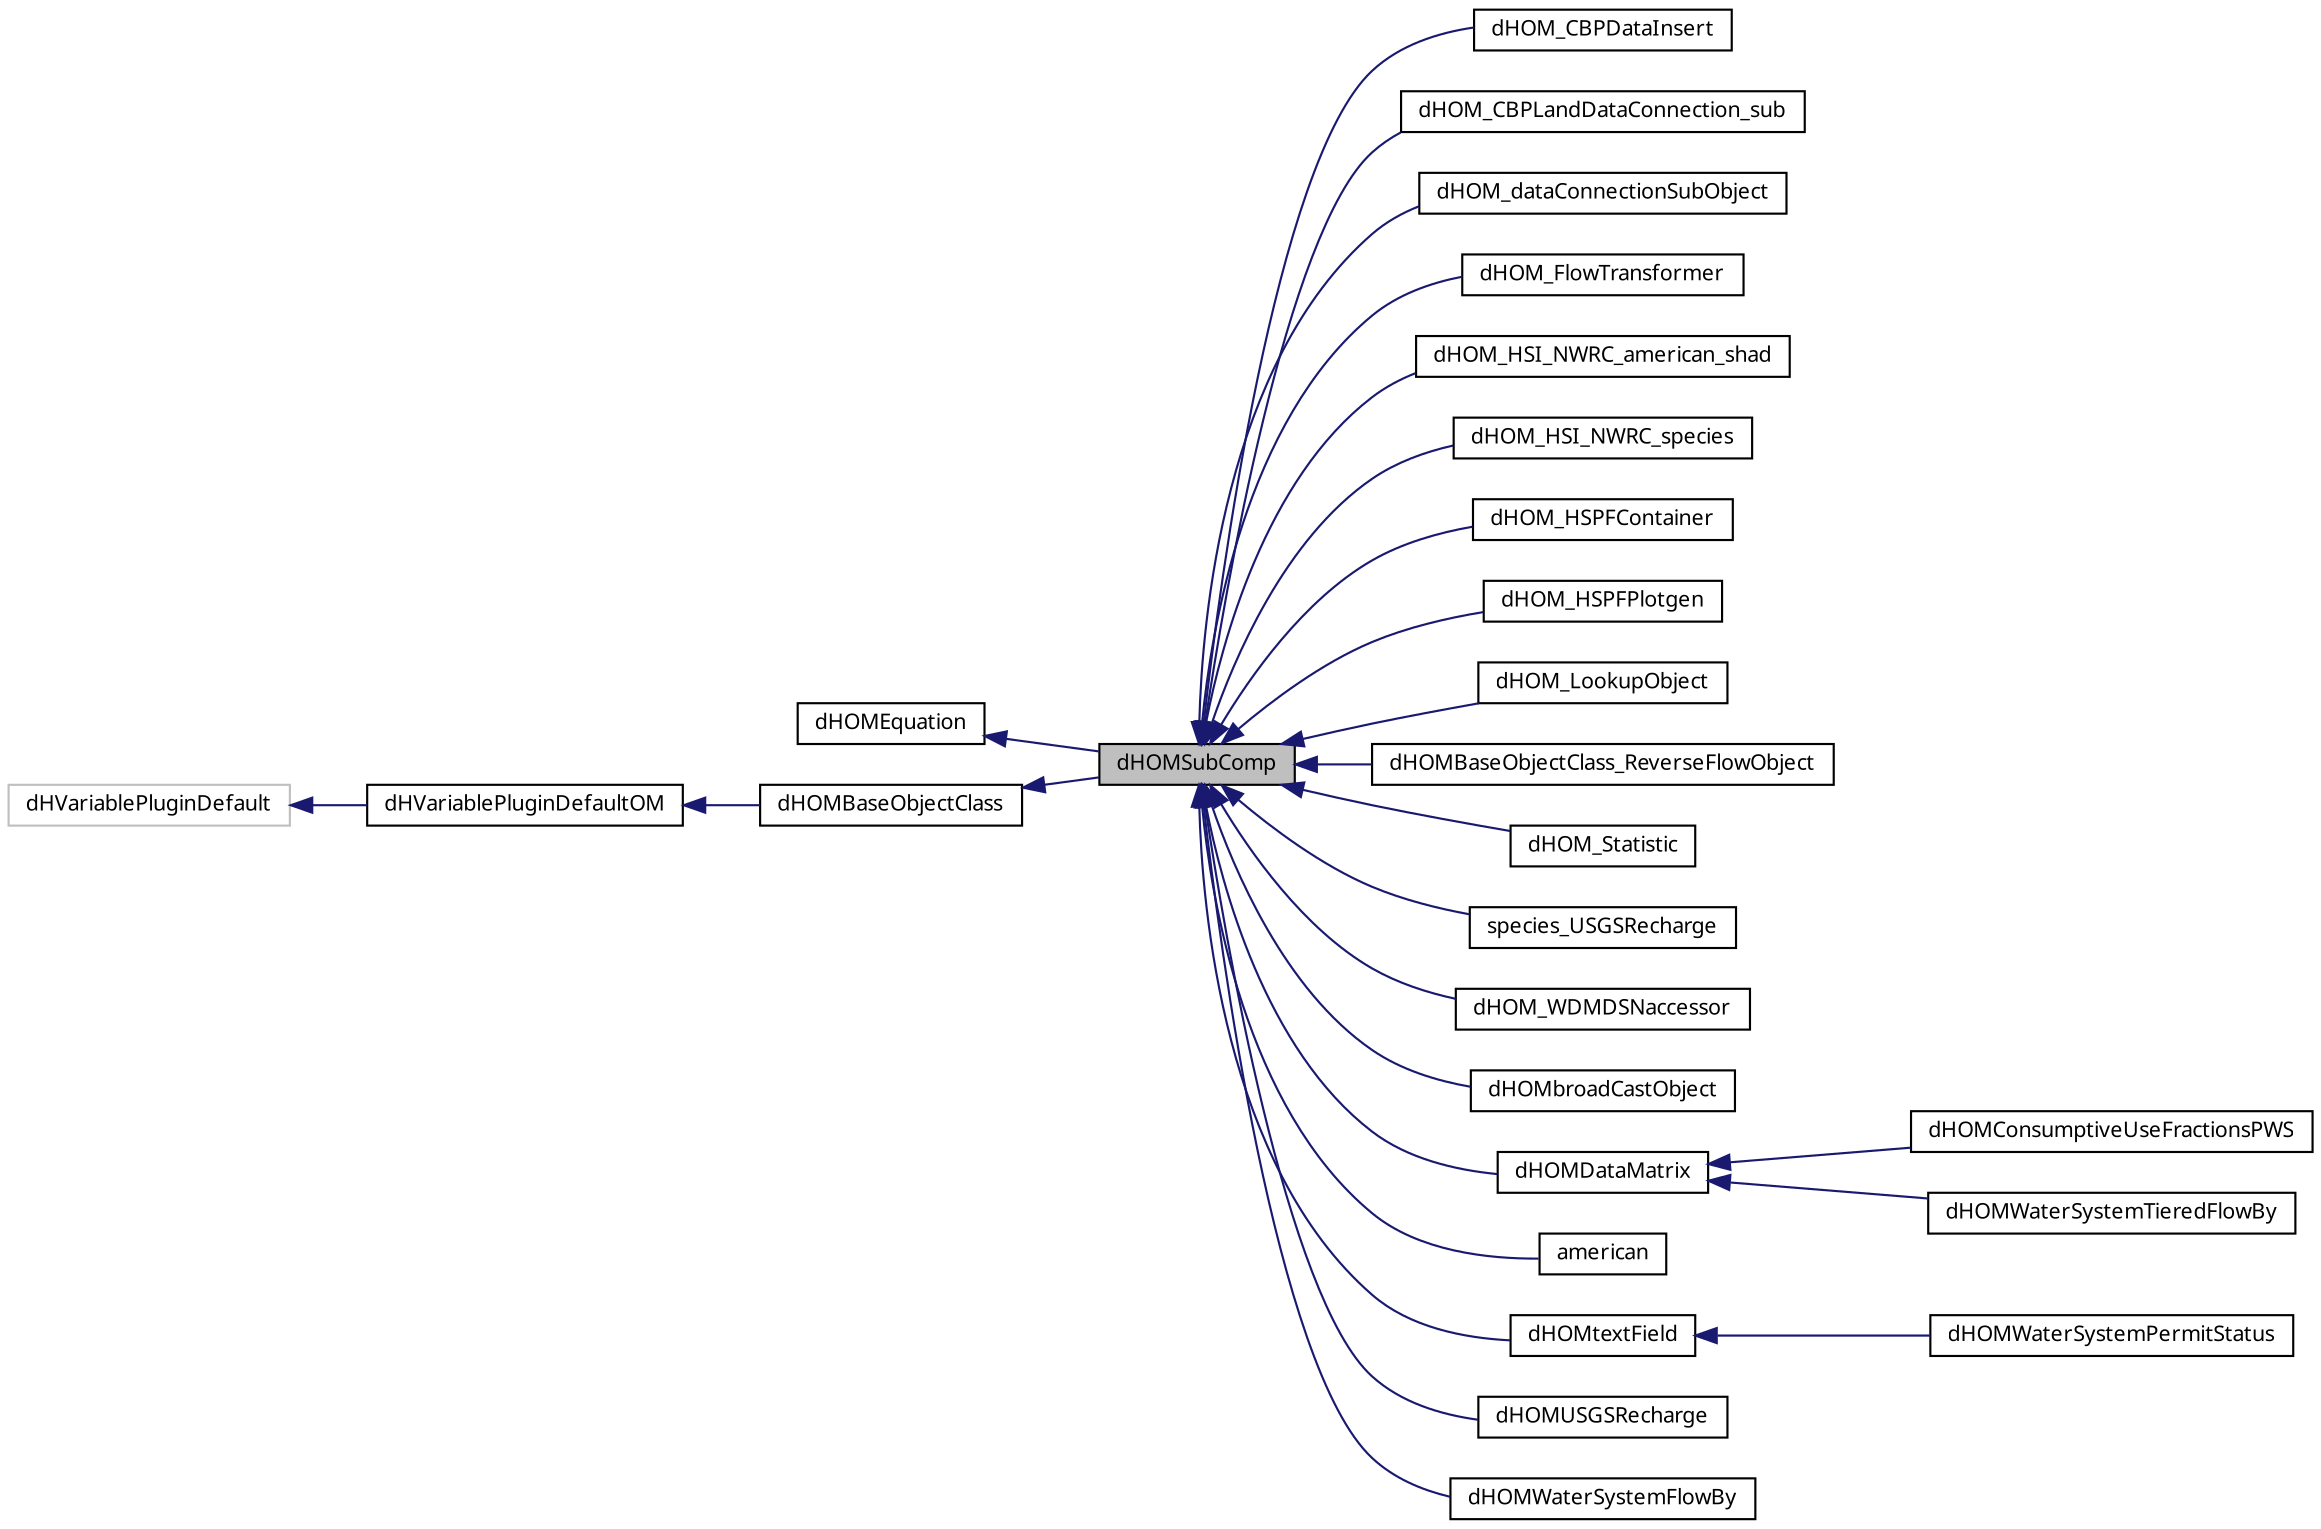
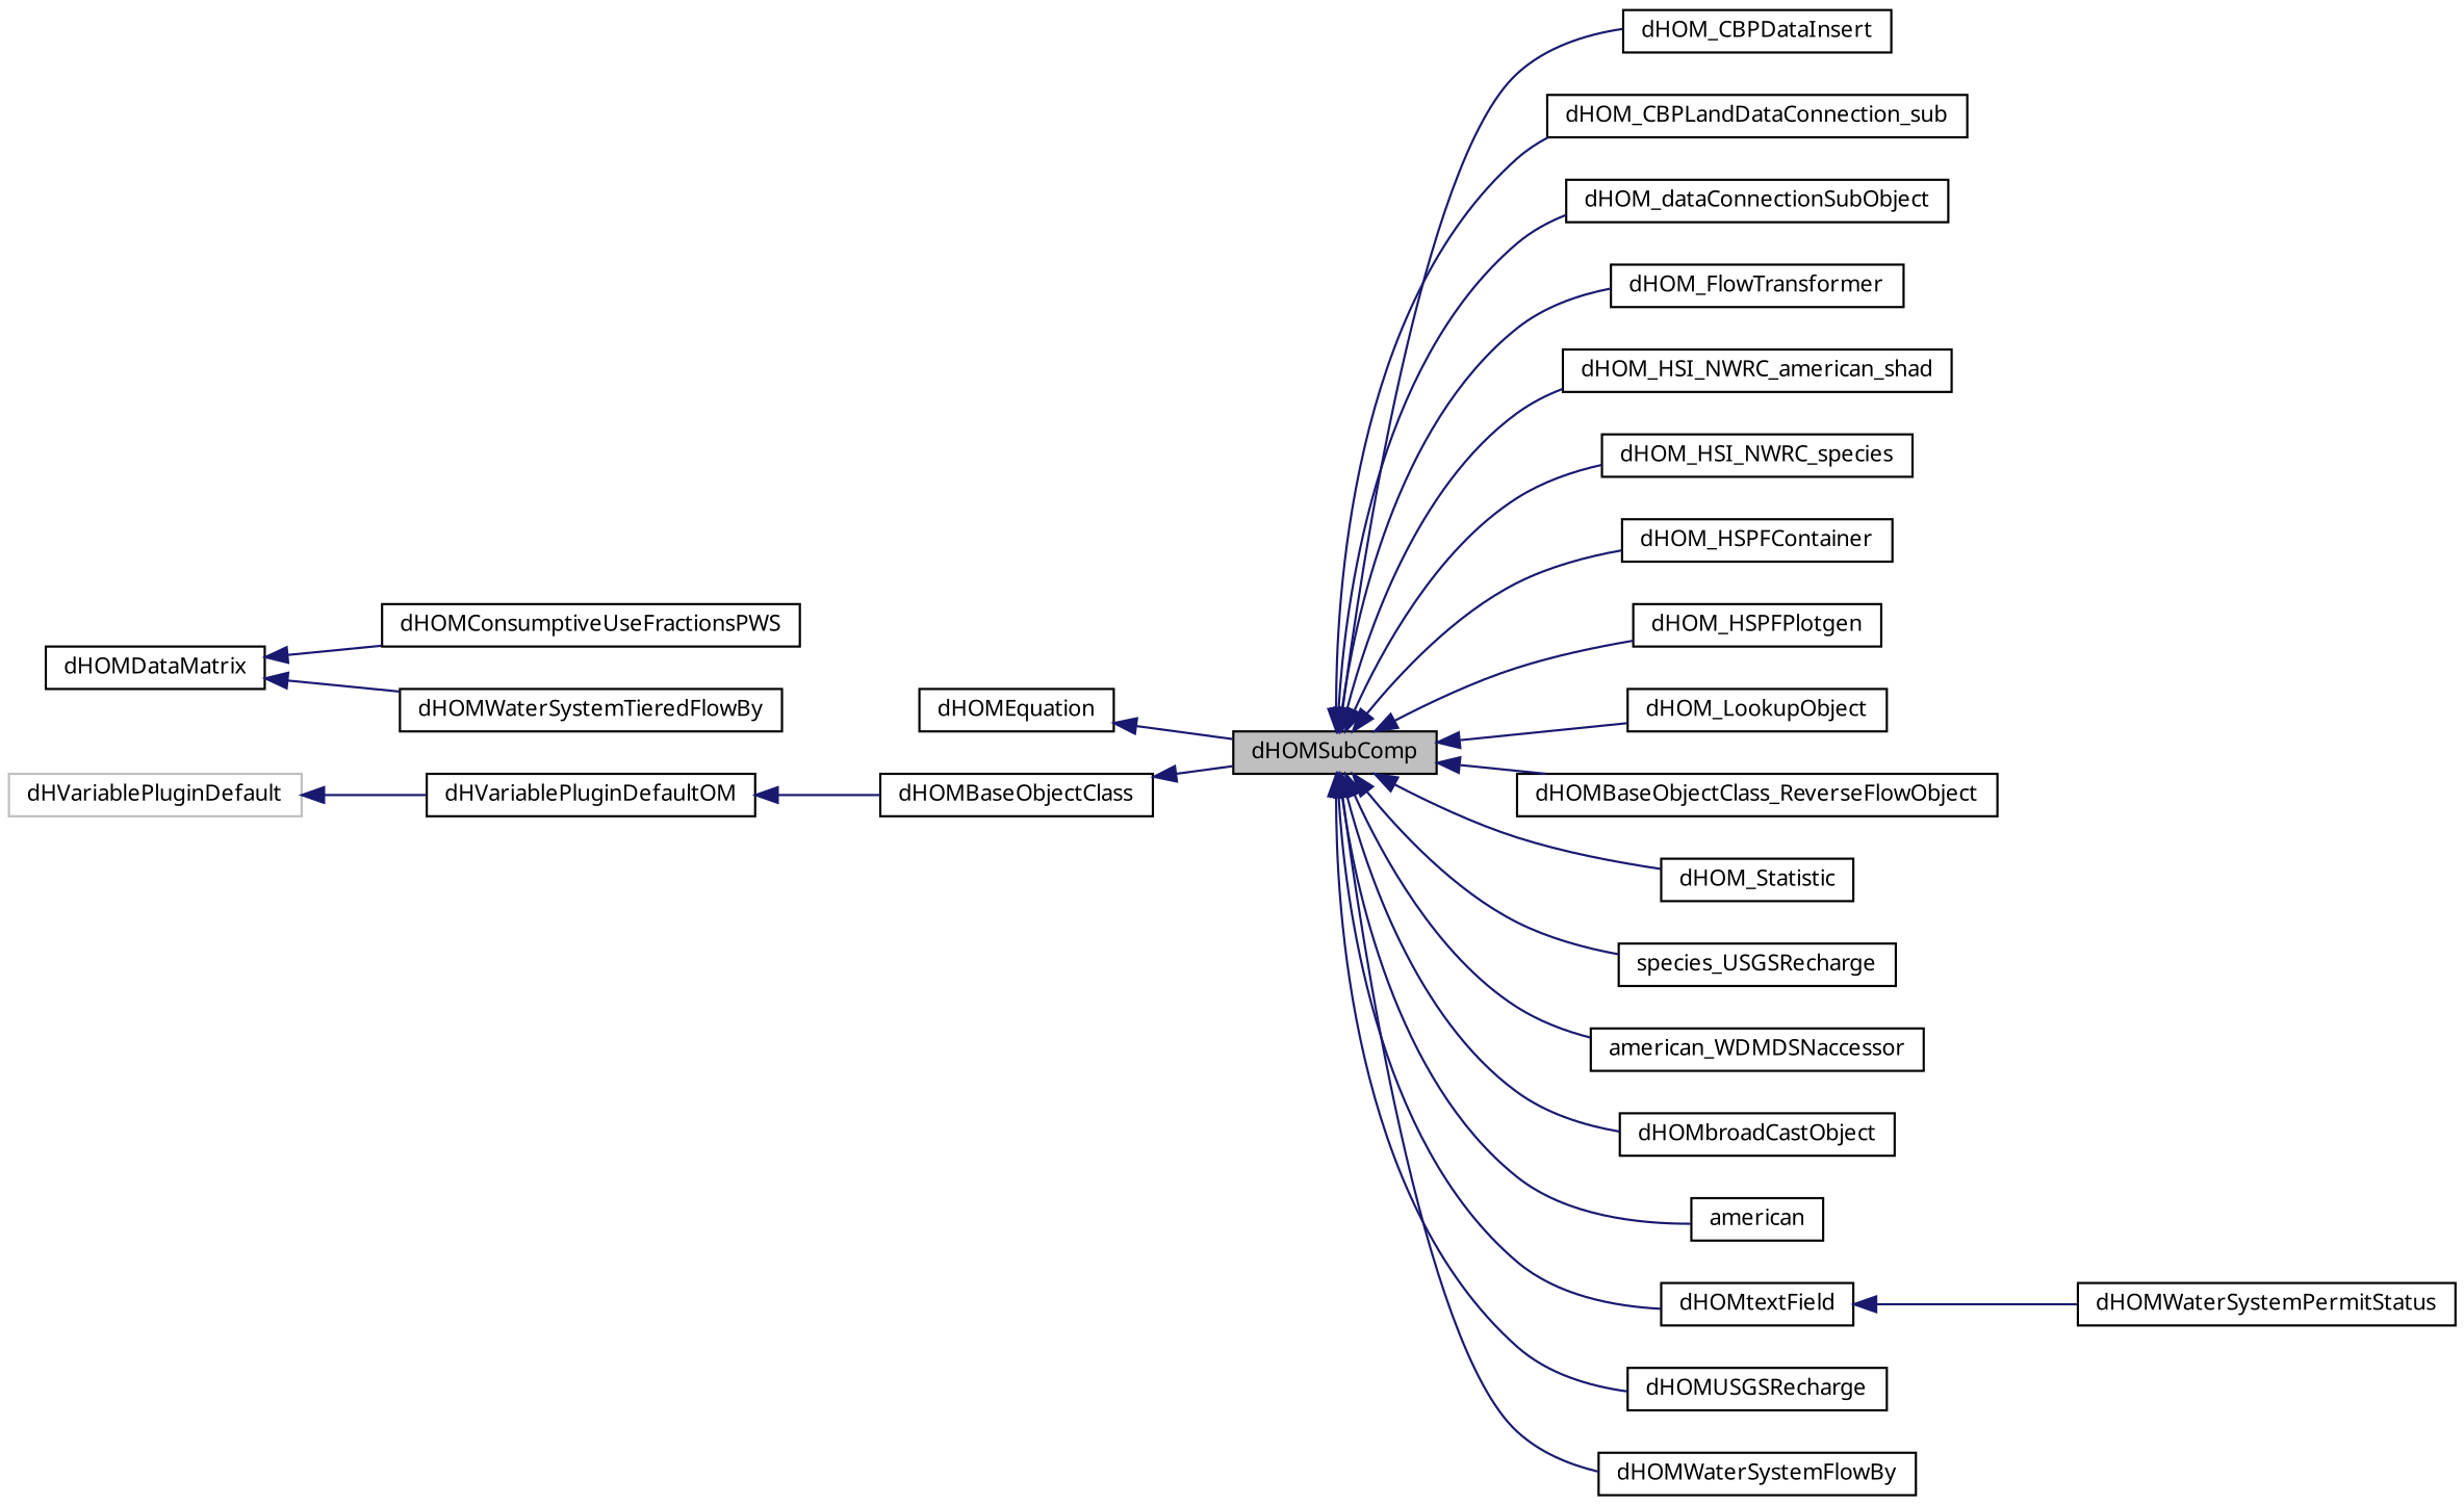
  digraph {
    fontname="Noto Sans"
    rankdir=LR
    node [color=black fillcolor=white fontname="Noto Sans" fontsize=10 shape=record style=filled]
    edge [color=midnightblue dir=back fontname="Noto Sans" fontsize=10 labelfontname=Helvetica labelfontsize=10 style=solid]
    n1 [fillcolor=grey75 fontcolor=black height=0.2 label=dHOMSubComp width=0.4]
    n2 [height=0.2 label=dHOM_CBPDataInsert width=0.4]
    n3 [height=0.2 label=dHOM_CBPLandDataConnection_sub width=0.4]
    n4 [height=0.2 label=dHOM_dataConnectionSubObject width=0.4]
    n5 [height=0.2 label=dHOM_FlowTransformer width=0.4]
    n6 [height=0.2 label=dHOM_HSI_NWRC_american_shad width=0.4]
    n7 [height=0.2 label=dHOM_HSI_NWRC_species width=0.4]
    n8 [height=0.2 label=dHOM_HSPFContainer width=0.4]
    n9 [height=0.2 label=dHOM_HSPFPlotgen width=0.4]
    n10 [height=0.2 label=dHOM_LookupObject width=0.4]
    n11 [height=0.2 label=dHOMBaseObjectClass_ReverseFlowObject width=0.4]
    n12 [height=0.2 label=dHOM_Statistic width=0.4]
    n13 [height=0.2 label=species_USGSRecharge width=0.4]
-   n14 [height=0.2 label=dHOM_WDMDSNaccessor width=0.4]
+   n14 [height=0.2 label=american_WDMDSNaccessor width=0.4]
    n15 [height=0.2 label=dHOMbroadCastObject width=0.4]
    n16 [height=0.2 label=dHOMDataMatrix width=0.4]
    n17 [height=0.2 label=american width=0.4]
    n18 [height=0.2 label=dHOMtextField width=0.4]
    n19 [height=0.2 label=dHOMUSGSRecharge width=0.4]
    n20 [height=0.2 label=dHOMWaterSystemFlowBy width=0.4]
    n21 [height=0.2 label=dHOMConsumptiveUseFractionsPWS width=0.4]
    n22 [height=0.2 label=dHOMWaterSystemTieredFlowBy width=0.4]
    n23 [height=0.2 label=dHOMEquation width=0.4]
    n24 [height=0.2 label=dHOMWaterSystemPermitStatus width=0.4]
    n25 [height=0.2 label=dHOMBaseObjectClass width=0.4]
    n26 [height=0.2 label=dHVariablePluginDefaultOM width=0.4]
    n27 [color=grey75 height=0.2 label=dHVariablePluginDefault width=0.4]
    n1 -> n2
    n1 -> n3
    n1 -> n4
    n1 -> n5
    n1 -> n6
    n1 -> n7
    n1 -> n8
    n1 -> n9
    n1 -> n10
    n1 -> n11
    n1 -> n12
    n1 -> n13
    n1 -> n14
    n1 -> n15
-   n1 -> n16
    n1 -> n17
    n1 -> n18
    n1 -> n19
    n1 -> n20
    n16 -> n21
    n16 -> n22
    n18 -> n24
    n23 -> n1
    n25 -> n1
    n26 -> n25
    n27 -> n26
  }
